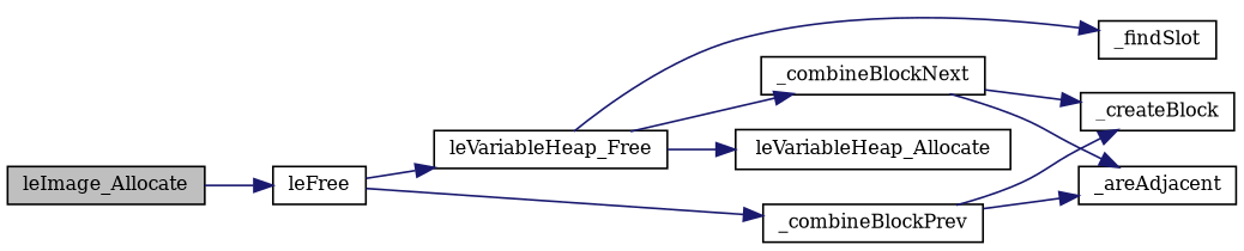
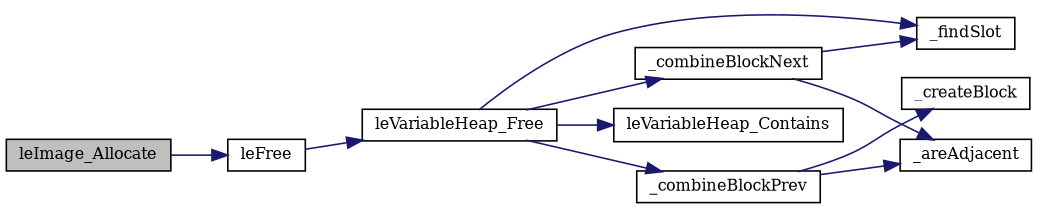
  digraph {
    fontname="DejaVu Serif"
    rankdir=LR
    node [color=black fillcolor=white fontname="DejaVu Serif" fontsize=10 shape=record style=filled]
    edge [color=midnightblue fontname="DejaVu Serif" fontsize=10 labelfontname=Helvetica labelfontsize=10 style=solid]
    n1 [fillcolor=grey75 fontcolor=black height=0.2 label=leImage_Allocate width=0.4]
    n2 [height=0.2 label=leFree width=0.4]
    n3 [height=0.2 label=leVariableHeap_Free width=0.4]
    n4 [height=0.2 label=_combineBlockNext width=0.4]
    n5 [height=0.2 label=_combineBlockPrev width=0.4]
    n6 [height=0.2 label=_findSlot width=0.4]
-   n7 [height=0.2 label=leVariableHeap_Allocate width=0.4]
+   n7 [height=0.2 label=leVariableHeap_Contains width=0.4]
    n8 [height=0.2 label=_areAdjacent width=0.4]
    n9 [height=0.2 label=_createBlock width=0.4]
    n1 -> n2
    n2 -> n3
    n3 -> n4
-   n2 -> n5
+   n3 -> n5
    n3 -> n6
    n3 -> n7
    n4 -> n8
-   n4 -> n9
+   n4 -> n6
    n5 -> n8
    n5 -> n9
  }
